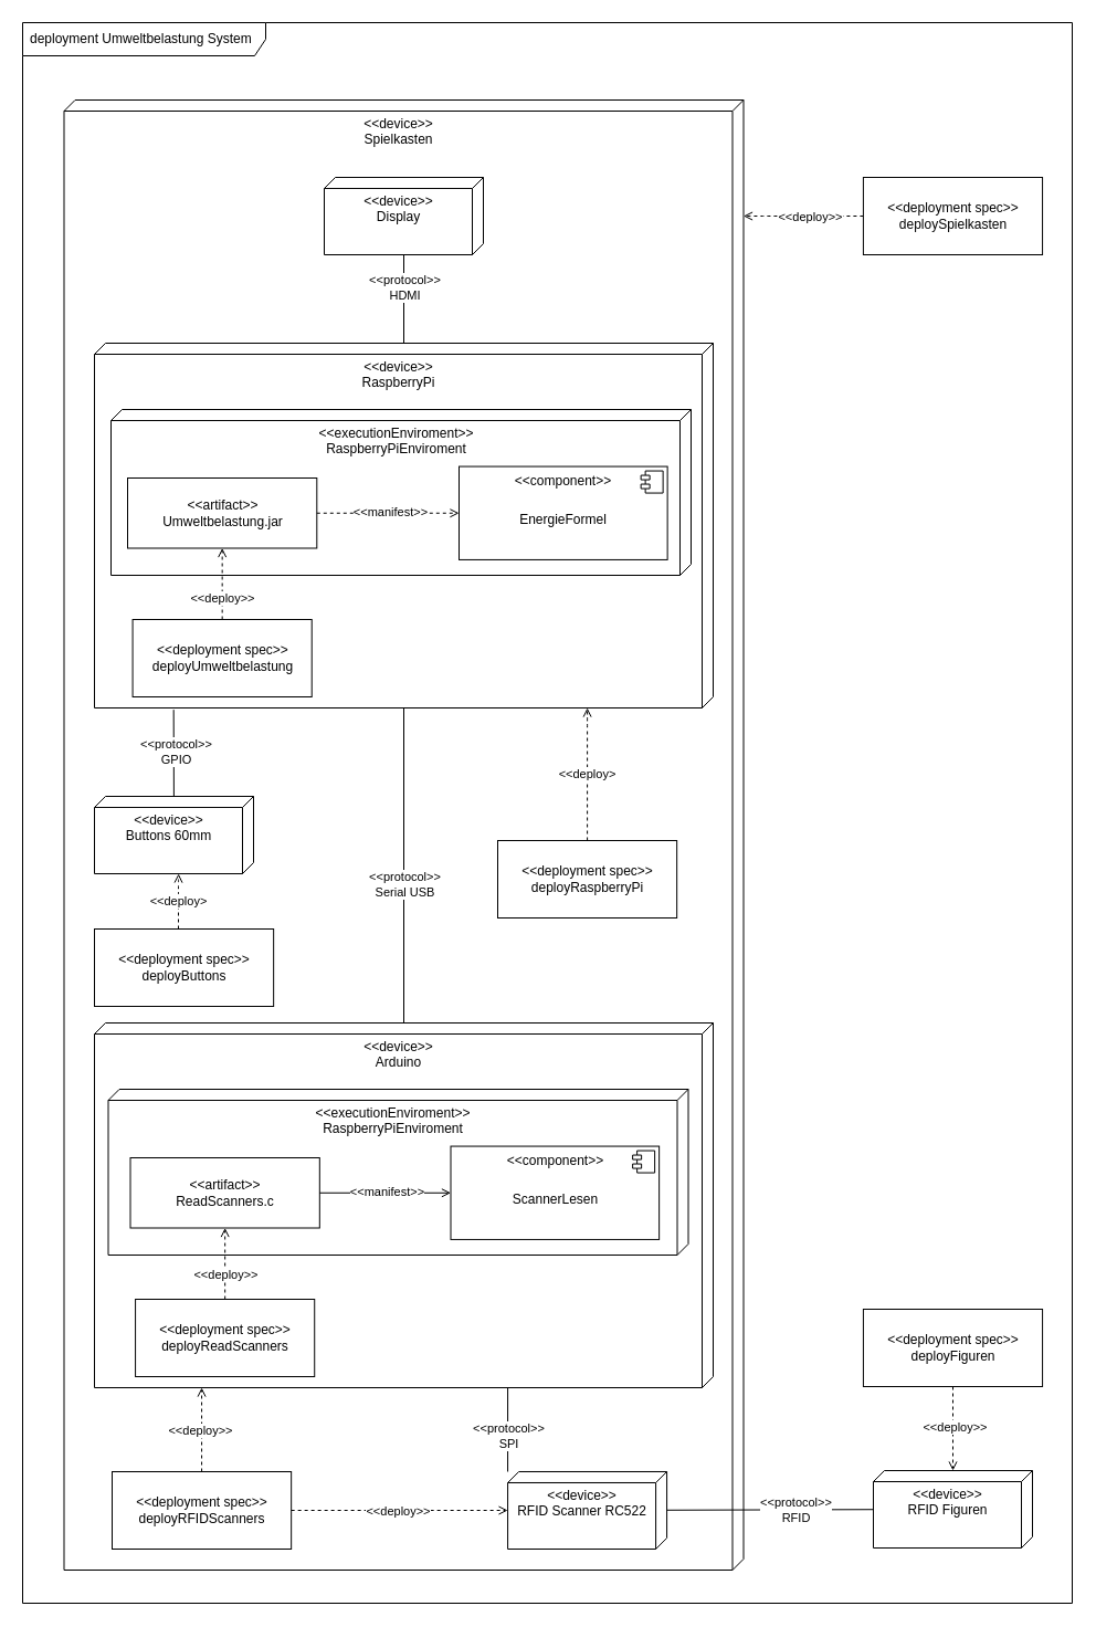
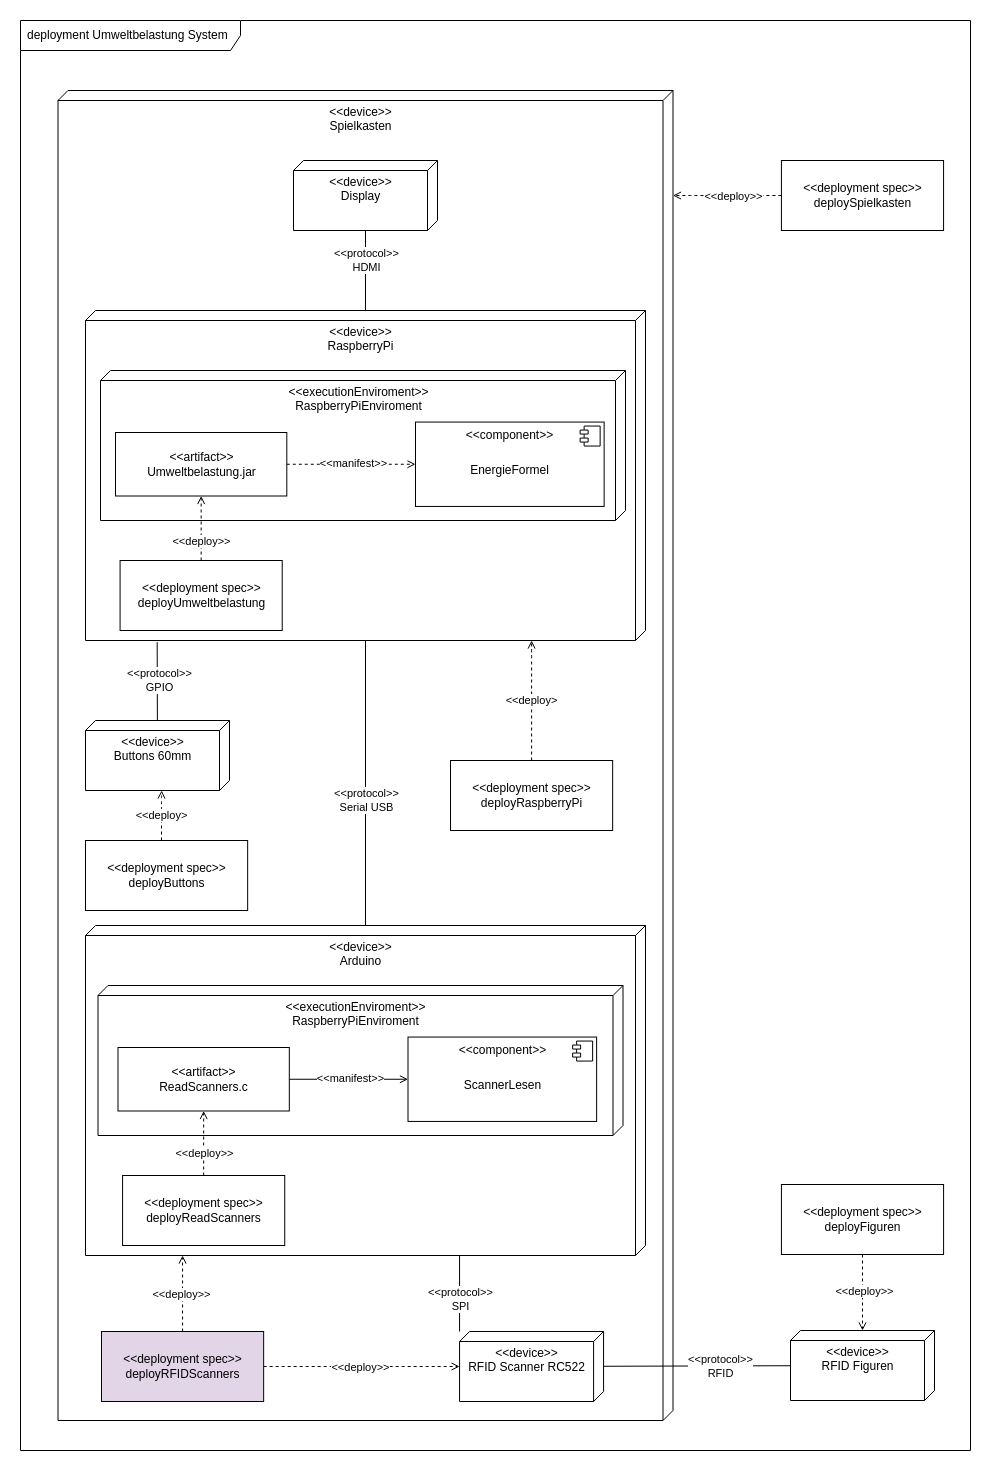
  <mxCell id="0" />
  <mxCell id="1" parent="0" />
  <mxCell id="2" value="deployment Umweltbelastung System" style="shape=umlFrame;whiteSpace=wrap;html=1;width=220;height=30;boundedLbl=1;verticalAlign=middle;align=left;spacingLeft=5;" parent="1" vertex="1"><mxGeometry x="20" y="20" width="950" height="1430" as="geometry" /></mxCell>
  <mxCell id="3" style="edgeStyle=none;html=1;dashed=1;endArrow=open;endFill=0;" parent="1" edge="1"><mxGeometry relative="1" as="geometry"><mxPoint x="727.147" y="959.999" as="sourcePoint" /></mxGeometry></mxCell>
  <mxCell id="4" value="" style="group" parent="1" vertex="1" connectable="0"><mxGeometry x="790" y="1330" width="144" height="70" as="geometry" /></mxCell>
  <mxCell id="5" value="&amp;lt;&amp;lt;device&amp;gt;&amp;gt;&lt;br&gt;RFID Figuren" style="verticalAlign=top;align=center;spacingTop=8;spacingLeft=2;spacingRight=12;shape=cube;size=10;direction=south;fontStyle=0;html=1;" parent="4" vertex="1"><mxGeometry width="144" height="70" as="geometry" /></mxCell>
  <mxCell id="6" value="&amp;lt;&amp;lt;device&amp;gt;&amp;gt;&lt;br&gt;Spielkasten" style="verticalAlign=top;align=center;spacingTop=8;spacingLeft=2;spacingRight=12;shape=cube;size=10;direction=south;fontStyle=0;html=1;" parent="1" vertex="1"><mxGeometry x="57.5" y="90" width="615" height="1330" as="geometry" /></mxCell>
  <mxCell id="7" value="" style="group" parent="1" vertex="1" connectable="0"><mxGeometry x="459.08" y="1331" width="144" height="70" as="geometry" /></mxCell>
  <mxCell id="8" value="&amp;lt;&amp;lt;device&amp;gt;&amp;gt;&lt;br&gt;RFID Scanner RC522" style="verticalAlign=top;align=center;spacingTop=8;spacingLeft=2;spacingRight=12;shape=cube;size=10;direction=south;fontStyle=0;html=1;" parent="7" vertex="1"><mxGeometry width="144" height="70" as="geometry" /></mxCell>
  <mxCell id="9" style="edgeStyle=orthogonalEdgeStyle;html=1;endArrow=none;endFill=0;" parent="1" source="26" target="8" edge="1"><mxGeometry relative="1" as="geometry"><mxPoint x="1400" y="625" as="sourcePoint" /><Array as="points"><mxPoint x="530" y="1190" /><mxPoint x="530" y="1190" /></Array></mxGeometry></mxCell>
  <mxCell id="10" value="&amp;lt;&amp;lt;protocol&amp;gt;&amp;gt;&lt;br&gt;SPI" style="edgeLabel;html=1;align=center;verticalAlign=middle;resizable=0;points=[];" parent="9" vertex="1" connectable="0"><mxGeometry x="-0.092" y="-3" relative="1" as="geometry"><mxPoint x="3" y="8" as="offset" /></mxGeometry></mxCell>
  <mxCell id="11" style="edgeStyle=none;html=1;endArrow=none;endFill=0;" parent="1" source="14" target="26" edge="1"><mxGeometry relative="1" as="geometry"><mxPoint x="1140" y="625" as="targetPoint" /></mxGeometry></mxCell>
  <mxCell id="12" value="&amp;lt;&amp;lt;protocol&amp;gt;&amp;gt;&lt;br&gt;Serial USB" style="edgeLabel;html=1;align=center;verticalAlign=middle;resizable=0;points=[];" parent="11" vertex="1" connectable="0"><mxGeometry x="0.202" relative="1" as="geometry"><mxPoint y="-12" as="offset" /></mxGeometry></mxCell>
  <mxCell id="13" value="" style="group" parent="1" vertex="1" connectable="0"><mxGeometry x="85" y="310" width="560" height="350" as="geometry" /></mxCell>
  <mxCell id="14" value="&amp;lt;&amp;lt;device&amp;gt;&amp;gt;&lt;br&gt;RaspberryPi" style="verticalAlign=top;align=center;spacingTop=8;spacingLeft=2;spacingRight=12;shape=cube;size=10;direction=south;fontStyle=0;html=1;container=0;" parent="13" vertex="1"><mxGeometry width="560" height="330" as="geometry" /></mxCell>
  <mxCell id="15" value="&lt;div style=&quot;&quot;&gt;&lt;span style=&quot;background-color: initial;&quot;&gt;&amp;lt;&amp;lt;deployment spec&amp;gt;&amp;gt;&lt;/span&gt;&lt;/div&gt;&lt;div style=&quot;&quot;&gt;deployUmweltbelastung&lt;/div&gt;" style="html=1;align=center;verticalAlign=middle;dashed=0;" parent="13" vertex="1"><mxGeometry x="34.58" y="250" width="162.15" height="70" as="geometry" /></mxCell>
  <mxCell id="16" value="" style="group" parent="13" vertex="1" connectable="0"><mxGeometry x="15" y="60" width="525" height="150" as="geometry" /></mxCell>
  <mxCell id="17" value="&amp;lt;&amp;lt;executionEnviroment&amp;gt;&amp;gt;&lt;br&gt;RaspberryPiEnviroment" style="verticalAlign=top;align=center;spacingTop=8;spacingLeft=2;spacingRight=12;shape=cube;size=10;direction=south;fontStyle=0;html=1;" parent="16" vertex="1"><mxGeometry width="525" height="150" as="geometry" /></mxCell>
  <mxCell id="18" value="&lt;div style=&quot;&quot;&gt;&lt;span style=&quot;background-color: initial;&quot;&gt;&amp;lt;&amp;lt;artifact&amp;gt;&amp;gt;&lt;/span&gt;&lt;/div&gt;&lt;div style=&quot;&quot;&gt;&lt;span style=&quot;background-color: initial;&quot;&gt;Umweltbelastung.jar&lt;/span&gt;&lt;/div&gt;" style="html=1;align=center;verticalAlign=middle;dashed=0;" parent="16" vertex="1"><mxGeometry x="15.0" y="62" width="171.314" height="63.5" as="geometry" /></mxCell>
  <mxCell id="19" value="&lt;p style=&quot;margin: 6px 0px 0px;&quot;&gt;&amp;lt;&amp;lt;component&amp;gt;&amp;gt;&lt;/p&gt;&lt;p style=&quot;margin: 6px 0px 0px;&quot;&gt;&lt;span style=&quot;background-color: initial;&quot;&gt;&lt;br&gt;EnergieFormel&lt;/span&gt;&lt;br&gt;&lt;/p&gt;" style="align=center;overflow=fill;html=1;dropTarget=0;verticalAlign=middle;" parent="16" vertex="1"><mxGeometry x="315" y="51.56" width="188.63" height="84.38" as="geometry" /></mxCell>
  <mxCell id="20" value="" style="shape=component;jettyWidth=8;jettyHeight=4;" parent="19" vertex="1"><mxGeometry x="1" width="20" height="20" relative="1" as="geometry"><mxPoint x="-24" y="4" as="offset" /></mxGeometry></mxCell>
  <mxCell id="21" style="edgeStyle=none;html=1;endArrow=open;endFill=0;dashed=1;" parent="16" source="18" target="19" edge="1"><mxGeometry relative="1" as="geometry" /></mxCell>
  <mxCell id="22" value="&amp;lt;&amp;lt;manifest&amp;gt;&amp;gt;" style="edgeLabel;html=1;align=center;verticalAlign=middle;resizable=0;points=[];" parent="21" vertex="1" connectable="0"><mxGeometry x="0.029" y="1" relative="1" as="geometry"><mxPoint as="offset" /></mxGeometry></mxCell>
  <mxCell id="23" style="edgeStyle=none;html=1;dashed=1;endArrow=open;endFill=0;" parent="13" source="15" target="18" edge="1"><mxGeometry relative="1" as="geometry" /></mxCell>
  <mxCell id="24" value="&amp;lt;&amp;lt;deploy&amp;gt;&amp;gt;" style="edgeLabel;html=1;align=center;verticalAlign=middle;resizable=0;points=[];" parent="23" vertex="1" connectable="0"><mxGeometry x="-0.012" y="-4" relative="1" as="geometry"><mxPoint x="-4" y="12" as="offset" /></mxGeometry></mxCell>
  <mxCell id="25" value="" style="group" parent="1" vertex="1" connectable="0"><mxGeometry x="85" y="925" width="560" height="330" as="geometry" /></mxCell>
  <mxCell id="26" value="&amp;lt;&amp;lt;device&amp;gt;&amp;gt;&lt;br&gt;Arduino" style="verticalAlign=top;align=center;spacingTop=8;spacingLeft=2;spacingRight=12;shape=cube;size=10;direction=south;fontStyle=0;html=1;" parent="25" vertex="1"><mxGeometry width="560" height="330" as="geometry" /></mxCell>
  <mxCell id="27" value="&lt;div style=&quot;&quot;&gt;&lt;span style=&quot;background-color: initial;&quot;&gt;&amp;lt;&amp;lt;deployment spec&amp;gt;&amp;gt;&lt;/span&gt;&lt;/div&gt;&lt;div style=&quot;&quot;&gt;deployReadScanners&lt;br&gt;&lt;/div&gt;" style="html=1;align=center;verticalAlign=middle;dashed=0;" parent="25" vertex="1"><mxGeometry x="37.08" y="250" width="162.15" height="70" as="geometry" /></mxCell>
  <mxCell id="28" value="" style="group" parent="25" vertex="1" connectable="0"><mxGeometry x="12.5" y="60" width="525" height="150" as="geometry" /></mxCell>
  <mxCell id="29" value="&amp;lt;&amp;lt;executionEnviroment&amp;gt;&amp;gt;&lt;br&gt;RaspberryPiEnviroment" style="verticalAlign=top;align=center;spacingTop=8;spacingLeft=2;spacingRight=12;shape=cube;size=10;direction=south;fontStyle=0;html=1;" parent="28" vertex="1"><mxGeometry width="525" height="150" as="geometry" /></mxCell>
  <mxCell id="30" value="&lt;div style=&quot;&quot;&gt;&lt;span style=&quot;background-color: initial;&quot;&gt;&amp;lt;&amp;lt;artifact&amp;gt;&amp;gt;&lt;/span&gt;&lt;/div&gt;&lt;div style=&quot;&quot;&gt;&lt;span style=&quot;background-color: initial;&quot;&gt;ReadScanners.c&lt;/span&gt;&lt;/div&gt;" style="html=1;align=center;verticalAlign=middle;dashed=0;" parent="28" vertex="1"><mxGeometry x="20.0" y="62" width="171.314" height="63.5" as="geometry" /></mxCell>
  <mxCell id="31" value="&lt;p style=&quot;margin: 6px 0px 0px;&quot;&gt;&amp;lt;&amp;lt;component&amp;gt;&amp;gt;&lt;/p&gt;&lt;p style=&quot;margin: 6px 0px 0px;&quot;&gt;&lt;br&gt;ScannerLesen&lt;/p&gt;" style="align=center;overflow=fill;html=1;dropTarget=0;verticalAlign=middle;" parent="28" vertex="1"><mxGeometry x="310" y="51.56" width="188.63" height="84.38" as="geometry" /></mxCell>
  <mxCell id="32" value="" style="shape=component;jettyWidth=8;jettyHeight=4;" parent="31" vertex="1"><mxGeometry x="1" width="20" height="20" relative="1" as="geometry"><mxPoint x="-24" y="4" as="offset" /></mxGeometry></mxCell>
  <mxCell id="33" style="edgeStyle=none;html=1;endArrow=open;endFill=0;dashed=0;" parent="28" source="30" target="31" edge="1"><mxGeometry relative="1" as="geometry" /></mxCell>
  <mxCell id="34" value="&amp;lt;&amp;lt;manifest&amp;gt;&amp;gt;" style="edgeLabel;html=1;align=center;verticalAlign=middle;resizable=0;points=[];" parent="33" vertex="1" connectable="0"><mxGeometry x="0.029" y="1" relative="1" as="geometry"><mxPoint as="offset" /></mxGeometry></mxCell>
  <mxCell id="35" style="edgeStyle=none;html=1;dashed=1;endArrow=open;endFill=0;" parent="25" source="27" target="30" edge="1"><mxGeometry relative="1" as="geometry" /></mxCell>
  <mxCell id="36" value="&amp;lt;&amp;lt;deploy&amp;gt;&amp;gt;" style="edgeLabel;html=1;align=center;verticalAlign=middle;resizable=0;points=[];" parent="35" vertex="1" connectable="0"><mxGeometry x="-0.299" relative="1" as="geometry"><mxPoint as="offset" /></mxGeometry></mxCell>
  <mxCell id="37" value="&amp;lt;&amp;lt;deploy&amp;gt;" style="edgeStyle=orthogonalEdgeStyle;html=1;endArrow=open;endFill=0;dashed=1;" parent="1" source="38" target="14" edge="1"><mxGeometry relative="1" as="geometry"><Array as="points"><mxPoint x="531" y="650" /><mxPoint x="531" y="650" /></Array></mxGeometry></mxCell>
  <mxCell id="38" value="&lt;div style=&quot;&quot;&gt;&lt;span style=&quot;background-color: initial;&quot;&gt;&amp;lt;&amp;lt;deployment spec&amp;gt;&amp;gt;&lt;/span&gt;&lt;/div&gt;&lt;div style=&quot;&quot;&gt;deployRaspberryPi&lt;/div&gt;" style="html=1;align=center;verticalAlign=middle;dashed=0;" parent="1" vertex="1"><mxGeometry x="450" y="760" width="162.15" height="70" as="geometry" /></mxCell>
  <mxCell id="39" style="edgeStyle=orthogonalEdgeStyle;html=1;dashed=1;endArrow=open;endFill=0;" parent="1" source="43" target="26" edge="1"><mxGeometry relative="1" as="geometry"><Array as="points"><mxPoint x="182" y="1180" /><mxPoint x="182" y="1180" /></Array></mxGeometry></mxCell>
  <mxCell id="40" value="&amp;lt;&amp;lt;deploy&amp;gt;&amp;gt;" style="edgeLabel;html=1;align=center;verticalAlign=middle;resizable=0;points=[];" parent="39" vertex="1" connectable="0"><mxGeometry x="0.007" y="2" relative="1" as="geometry"><mxPoint as="offset" /></mxGeometry></mxCell>
  <mxCell id="41" style="edgeStyle=orthogonalEdgeStyle;html=1;dashed=1;endArrow=open;endFill=0;" parent="1" source="43" target="8" edge="1"><mxGeometry relative="1" as="geometry" /></mxCell>
  <mxCell id="42" value="&amp;lt;&amp;lt;deploy&amp;gt;&amp;gt;" style="edgeLabel;html=1;align=center;verticalAlign=middle;resizable=0;points=[];" parent="41" vertex="1" connectable="0"><mxGeometry x="-0.016" relative="1" as="geometry"><mxPoint as="offset" /></mxGeometry></mxCell>
- <mxCell id="43" value="&lt;div style=&quot;&quot;&gt;&lt;span style=&quot;background-color: initial;&quot;&gt;&amp;lt;&amp;lt;deployment spec&amp;gt;&amp;gt;&lt;/span&gt;&lt;/div&gt;&lt;div style=&quot;&quot;&gt;deployRFIDScanners&lt;/div&gt;" style="html=1;align=center;verticalAlign=middle;dashed=0;" parent="1" vertex="1"><mxGeometry x="101" y="1331" width="162.15" height="70" as="geometry" /></mxCell>
+ <mxCell id="43" value="&lt;div style=&quot;&quot;&gt;&lt;span style=&quot;background-color: initial;&quot;&gt;&amp;lt;&amp;lt;deployment spec&amp;gt;&amp;gt;&lt;/span&gt;&lt;/div&gt;&lt;div style=&quot;&quot;&gt;deployRFIDScanners&lt;/div&gt;" style="html=1;align=center;verticalAlign=middle;dashed=0;fillColor=#e1d5e7;" parent="1" vertex="1"><mxGeometry x="101" y="1331" width="162.15" height="70" as="geometry" /></mxCell>
  <mxCell id="44" style="edgeStyle=none;html=1;endArrow=none;endFill=0;" parent="1" source="8" target="5" edge="1"><mxGeometry relative="1" as="geometry" /></mxCell>
  <mxCell id="45" value="&amp;lt;&amp;lt;protocol&amp;gt;&amp;gt;&lt;br&gt;RFID" style="edgeLabel;html=1;align=center;verticalAlign=middle;resizable=0;points=[];" parent="44" vertex="1" connectable="0"><mxGeometry x="-0.071" y="-2" relative="1" as="geometry"><mxPoint x="29" y="-2" as="offset" /></mxGeometry></mxCell>
  <mxCell id="46" value="" style="group" parent="1" vertex="1" connectable="0"><mxGeometry x="293" y="160" width="144" height="70" as="geometry" /></mxCell>
  <mxCell id="47" value="&amp;lt;&amp;lt;device&amp;gt;&amp;gt;&lt;br&gt;Display" style="verticalAlign=top;align=center;spacingTop=8;spacingLeft=2;spacingRight=12;shape=cube;size=10;direction=south;fontStyle=0;html=1;" parent="46" vertex="1"><mxGeometry width="144" height="70" as="geometry" /></mxCell>
  <mxCell id="48" style="edgeStyle=orthogonalEdgeStyle;html=1;endArrow=none;endFill=0;" parent="1" source="14" target="47" edge="1"><mxGeometry relative="1" as="geometry" /></mxCell>
  <mxCell id="49" value="&amp;lt;&amp;lt;protocol&amp;gt;&amp;gt;&lt;br&gt;HDMI" style="edgeLabel;html=1;align=center;verticalAlign=middle;resizable=0;points=[];" parent="48" vertex="1" connectable="0"><mxGeometry x="0.271" relative="1" as="geometry"><mxPoint as="offset" /></mxGeometry></mxCell>
  <mxCell id="50" style="edgeStyle=orthogonalEdgeStyle;html=1;endArrow=open;endFill=0;dashed=1;" parent="1" source="52" target="6" edge="1"><mxGeometry relative="1" as="geometry"><Array as="points"><mxPoint x="700" y="195" /><mxPoint x="700" y="195" /></Array></mxGeometry></mxCell>
  <mxCell id="51" value="&amp;lt;&amp;lt;deploy&amp;gt;&amp;gt;" style="edgeLabel;html=1;align=center;verticalAlign=middle;resizable=0;points=[];" parent="50" vertex="1" connectable="0"><mxGeometry x="0.243" y="3" relative="1" as="geometry"><mxPoint x="19" y="-3" as="offset" /></mxGeometry></mxCell>
  <mxCell id="52" value="&lt;div style=&quot;&quot;&gt;&lt;span style=&quot;background-color: initial;&quot;&gt;&amp;lt;&amp;lt;deployment spec&amp;gt;&amp;gt;&lt;/span&gt;&lt;/div&gt;&lt;div style=&quot;&quot;&gt;deploySpielkasten&lt;/div&gt;" style="html=1;align=center;verticalAlign=middle;dashed=0;" parent="1" vertex="1"><mxGeometry x="780.92" y="160" width="162.15" height="70" as="geometry" /></mxCell>
  <mxCell id="53" style="edgeStyle=orthogonalEdgeStyle;html=1;dashed=1;endArrow=open;endFill=0;" parent="1" source="55" target="5" edge="1"><mxGeometry relative="1" as="geometry" /></mxCell>
  <mxCell id="54" value="&amp;lt;&amp;lt;deploy&amp;gt;&amp;gt;" style="edgeLabel;html=1;align=center;verticalAlign=middle;resizable=0;points=[];" parent="53" vertex="1" connectable="0"><mxGeometry x="-0.046" y="1" relative="1" as="geometry"><mxPoint as="offset" /></mxGeometry></mxCell>
  <mxCell id="55" value="&lt;div style=&quot;&quot;&gt;&lt;span style=&quot;background-color: initial;&quot;&gt;&amp;lt;&amp;lt;deployment spec&amp;gt;&amp;gt;&lt;/span&gt;&lt;/div&gt;&lt;div style=&quot;&quot;&gt;deployFiguren&lt;/div&gt;" style="html=1;align=center;verticalAlign=middle;dashed=0;" parent="1" vertex="1"><mxGeometry x="780.93" y="1184" width="162.15" height="70" as="geometry" /></mxCell>
  <mxCell id="56" value="" style="group" vertex="1" connectable="0" parent="1"><mxGeometry x="85" y="720" width="144" height="70" as="geometry" /></mxCell>
  <mxCell id="57" value="&amp;lt;&amp;lt;device&amp;gt;&amp;gt;&lt;br&gt;Buttons 60mm" style="verticalAlign=top;align=center;spacingTop=8;spacingLeft=2;spacingRight=12;shape=cube;size=10;direction=south;fontStyle=0;html=1;" vertex="1" parent="56"><mxGeometry width="144" height="70" as="geometry" /></mxCell>
  <mxCell id="58" style="edgeStyle=none;html=1;entryX=1.005;entryY=0.872;entryDx=0;entryDy=0;entryPerimeter=0;endArrow=none;endFill=0;" edge="1" parent="1" source="57" target="14"><mxGeometry relative="1" as="geometry" /></mxCell>
  <mxCell id="59" value="&amp;lt;&amp;lt;protocol&amp;gt;&amp;gt;&lt;br&gt;GPIO" style="edgeLabel;html=1;align=center;verticalAlign=middle;resizable=0;points=[];" vertex="1" connectable="0" parent="58"><mxGeometry x="0.032" y="-2" relative="1" as="geometry"><mxPoint as="offset" /></mxGeometry></mxCell>
  <mxCell id="60" value="&lt;div style=&quot;&quot;&gt;&lt;span style=&quot;background-color: initial;&quot;&gt;&amp;lt;&amp;lt;deployment spec&amp;gt;&amp;gt;&lt;/span&gt;&lt;/div&gt;&lt;div style=&quot;&quot;&gt;deployButtons&lt;/div&gt;" style="html=1;align=center;verticalAlign=middle;dashed=0;" vertex="1" parent="1"><mxGeometry x="85" y="840" width="162.15" height="70" as="geometry" /></mxCell>
  <mxCell id="61" value="&amp;lt;&amp;lt;deploy&amp;gt;" style="edgeStyle=orthogonalEdgeStyle;html=1;endArrow=open;endFill=0;dashed=1;" edge="1" parent="1"><mxGeometry relative="1" as="geometry"><Array as="points"><mxPoint x="161" y="800" /><mxPoint x="161" y="800" /></Array><mxPoint x="161" y="840" as="sourcePoint" /><mxPoint x="161.143" y="790" as="targetPoint" /></mxGeometry></mxCell>
